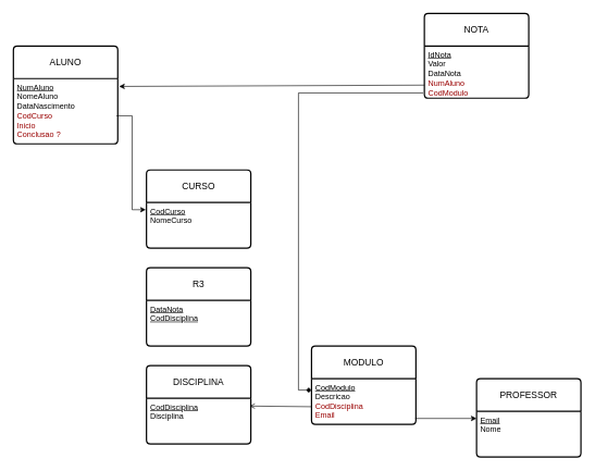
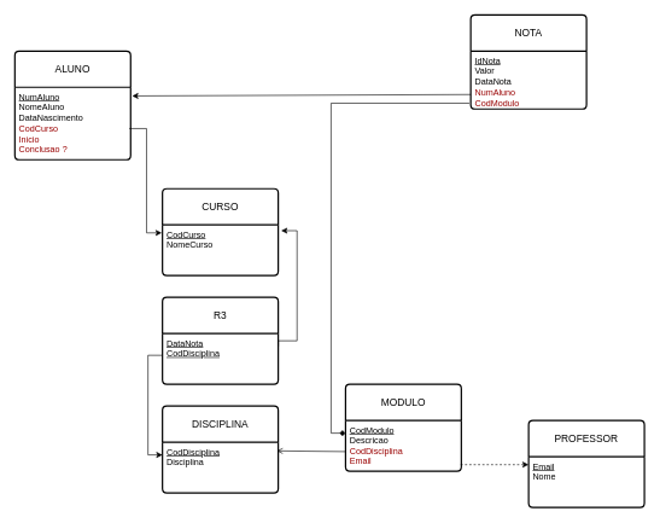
  <mxCell id="0" />
  <mxCell id="1" parent="0" />
  <mxCell id="2" value="ALUNO" style="swimlane;childLayout=stackLayout;horizontal=1;startSize=50;horizontalStack=0;rounded=1;fontSize=14;fontStyle=0;strokeWidth=2;resizeParent=0;resizeLast=1;shadow=0;dashed=0;align=center;arcSize=4;whiteSpace=wrap;html=1;" parent="1" vertex="1"><mxGeometry x="20" y="70" width="160" height="150" as="geometry" /></mxCell>
  <mxCell id="3" value="&lt;u&gt;NumAluno&lt;/u&gt;&lt;div&gt;NomeAluno&lt;/div&gt;&lt;div&gt;DataNascimento&lt;/div&gt;&lt;div&gt;&lt;font style=&quot;color: rgb(153, 0, 0);&quot;&gt;CodCurso&lt;/font&gt;&lt;/div&gt;&lt;div&gt;&lt;font style=&quot;color: rgb(153, 0, 0);&quot;&gt;Inicio&lt;/font&gt;&lt;/div&gt;&lt;div&gt;&lt;font style=&quot;color: rgb(153, 0, 0);&quot;&gt;Conclusao &lt;/font&gt;&lt;font style=&quot;color: rgb(153, 0, 0);&quot;&gt;?&lt;/font&gt;&lt;/div&gt;" style="align=left;strokeColor=none;fillColor=none;spacingLeft=4;spacingRight=4;fontSize=12;verticalAlign=top;resizable=0;rotatable=0;part=1;html=1;whiteSpace=wrap;" parent="2" vertex="1"><mxGeometry y="50" width="160" height="100" as="geometry" /></mxCell>
  <mxCell id="4" value="NOTA" style="swimlane;childLayout=stackLayout;horizontal=1;startSize=50;horizontalStack=0;rounded=1;fontSize=14;fontStyle=0;strokeWidth=2;resizeParent=0;resizeLast=1;shadow=0;dashed=0;align=center;arcSize=4;whiteSpace=wrap;html=1;" parent="1" vertex="1"><mxGeometry x="650" y="20" width="160" height="130" as="geometry" /></mxCell>
  <mxCell id="5" value="&lt;div&gt;&lt;u&gt;IdNota&lt;/u&gt;&lt;/div&gt;Valor&lt;div&gt;DataNota&lt;/div&gt;&lt;div&gt;&lt;font style=&quot;color: rgb(153, 0, 0);&quot;&gt;NumAluno&lt;/font&gt;&lt;/div&gt;&lt;div&gt;&lt;font color=&quot;#990000&quot;&gt;CodModulo&lt;/font&gt;&lt;/div&gt;" style="align=left;strokeColor=none;fillColor=none;spacingLeft=4;spacingRight=4;fontSize=12;verticalAlign=top;resizable=0;rotatable=0;part=1;html=1;whiteSpace=wrap;" parent="4" vertex="1"><mxGeometry y="50" width="160" height="80" as="geometry" /></mxCell>
  <mxCell id="6" value="PROFESSOR" style="swimlane;childLayout=stackLayout;horizontal=1;startSize=50;horizontalStack=0;rounded=1;fontSize=14;fontStyle=0;strokeWidth=2;resizeParent=0;resizeLast=1;shadow=0;dashed=0;align=center;arcSize=4;whiteSpace=wrap;html=1;" parent="1" vertex="1"><mxGeometry x="730" y="580" width="160" height="120" as="geometry" /></mxCell>
  <mxCell id="7" value="&lt;u&gt;Email&lt;/u&gt;&lt;div&gt;Nome&lt;/div&gt;" style="align=left;strokeColor=none;fillColor=none;spacingLeft=4;spacingRight=4;fontSize=12;verticalAlign=top;resizable=0;rotatable=0;part=1;html=1;whiteSpace=wrap;" parent="6" vertex="1"><mxGeometry y="50" width="160" height="70" as="geometry" /></mxCell>
  <mxCell id="8" value="CURSO" style="swimlane;childLayout=stackLayout;horizontal=1;startSize=50;horizontalStack=0;rounded=1;fontSize=14;fontStyle=0;strokeWidth=2;resizeParent=0;resizeLast=1;shadow=0;dashed=0;align=center;arcSize=4;whiteSpace=wrap;html=1;" parent="1" vertex="1"><mxGeometry x="224" y="260" width="160" height="120" as="geometry" /></mxCell>
  <mxCell id="9" value="&lt;u&gt;CodCurso&lt;/u&gt;&lt;div&gt;NomeCurso&lt;/div&gt;" style="align=left;strokeColor=none;fillColor=none;spacingLeft=4;spacingRight=4;fontSize=12;verticalAlign=top;resizable=0;rotatable=0;part=1;html=1;whiteSpace=wrap;" parent="8" vertex="1"><mxGeometry y="50" width="160" height="70" as="geometry" /></mxCell>
  <mxCell id="10" value="DISCIPLINA" style="swimlane;childLayout=stackLayout;horizontal=1;startSize=50;horizontalStack=0;rounded=1;fontSize=14;fontStyle=0;strokeWidth=2;resizeParent=0;resizeLast=1;shadow=0;dashed=0;align=center;arcSize=4;whiteSpace=wrap;html=1;" parent="1" vertex="1"><mxGeometry x="224" y="560" width="160" height="120" as="geometry" /></mxCell>
  <mxCell id="11" value="&lt;u&gt;CodDisciplina&lt;/u&gt;&lt;div&gt;Disciplina&lt;/div&gt;" style="align=left;strokeColor=none;fillColor=none;spacingLeft=4;spacingRight=4;fontSize=12;verticalAlign=top;resizable=0;rotatable=0;part=1;html=1;whiteSpace=wrap;" parent="10" vertex="1"><mxGeometry y="50" width="160" height="70" as="geometry" /></mxCell>
  <mxCell id="12" value="MODULO" style="swimlane;childLayout=stackLayout;horizontal=1;startSize=50;horizontalStack=0;rounded=1;fontSize=14;fontStyle=0;strokeWidth=2;resizeParent=0;resizeLast=1;shadow=0;dashed=0;align=center;arcSize=4;whiteSpace=wrap;html=1;" parent="1" vertex="1"><mxGeometry x="477" y="530" width="160" height="120" as="geometry" /></mxCell>
  <mxCell id="13" value="&lt;u&gt;CodModulo&lt;/u&gt;&lt;div&gt;Descricao&lt;/div&gt;&lt;div&gt;&lt;font style=&quot;color: rgb(153, 0, 0);&quot;&gt;CodDisciplina&lt;/font&gt;&lt;/div&gt;&lt;div&gt;&lt;font color=&quot;#990000&quot;&gt;Email&lt;/font&gt;&lt;/div&gt;" style="align=left;strokeColor=none;fillColor=none;spacingLeft=4;spacingRight=4;fontSize=12;verticalAlign=top;resizable=0;rotatable=0;part=1;html=1;whiteSpace=wrap;" parent="12" vertex="1"><mxGeometry y="50" width="160" height="70" as="geometry" /></mxCell>
- <mxCell id="14" value="" style="endArrow=classic;html=1;rounded=0;exitX=0.994;exitY=0.871;exitDx=0;exitDy=0;exitPerimeter=0;entryX=0;entryY=0.157;entryDx=0;entryDy=0;entryPerimeter=0;edgeStyle=orthogonalEdgeStyle;" edge="1" parent="1" source="13" target="7"><mxGeometry width="50" height="50" relative="1" as="geometry"><mxPoint x="350" y="410" as="sourcePoint" /><mxPoint x="400" y="360" as="targetPoint" /></mxGeometry></mxCell>
+ <mxCell id="14" value="" style="endArrow=classic;html=1;rounded=0;exitX=0.994;exitY=0.871;exitDx=0;exitDy=0;exitPerimeter=0;entryX=0;entryY=0.157;entryDx=0;entryDy=0;entryPerimeter=0;edgeStyle=orthogonalEdgeStyle;dashed=1;" edge="1" parent="1" source="13" target="7"><mxGeometry width="50" height="50" relative="1" as="geometry"><mxPoint x="350" y="410" as="sourcePoint" /><mxPoint x="400" y="360" as="targetPoint" /></mxGeometry></mxCell>
  <mxCell id="15" value="R3" style="swimlane;childLayout=stackLayout;horizontal=1;startSize=50;horizontalStack=0;rounded=1;fontSize=14;fontStyle=0;strokeWidth=2;resizeParent=0;resizeLast=1;shadow=0;dashed=0;align=center;arcSize=4;whiteSpace=wrap;html=1;" vertex="1" parent="1"><mxGeometry x="224" y="410" width="160" height="120" as="geometry" /></mxCell>
  <mxCell id="16" value="&lt;u&gt;DataNota&lt;/u&gt;&lt;div&gt;&lt;u&gt;CodDisciplina&lt;/u&gt;&lt;/div&gt;" style="align=left;strokeColor=none;fillColor=none;spacingLeft=4;spacingRight=4;fontSize=12;verticalAlign=top;resizable=0;rotatable=0;part=1;html=1;whiteSpace=wrap;" vertex="1" parent="15"><mxGeometry y="50" width="160" height="70" as="geometry" /></mxCell>
  <mxCell id="17" style="edgeStyle=orthogonalEdgeStyle;rounded=0;orthogonalLoop=1;jettySize=auto;html=1;entryX=-0.006;entryY=0.157;entryDx=0;entryDy=0;entryPerimeter=0;exitX=0.988;exitY=0.57;exitDx=0;exitDy=0;exitPerimeter=0;" edge="1" parent="1" source="3" target="9"><mxGeometry relative="1" as="geometry" /></mxCell>
  <mxCell id="18" style="edgeStyle=orthogonalEdgeStyle;rounded=0;orthogonalLoop=1;jettySize=auto;html=1;entryX=0;entryY=0.25;entryDx=0;entryDy=0;exitX=-0.012;exitY=0.9;exitDx=0;exitDy=0;exitPerimeter=0;endArrow=diamond;" edge="1" parent="1" source="5" target="13"><mxGeometry relative="1" as="geometry" /></mxCell>
+ <mxCell id="19" style="edgeStyle=orthogonalEdgeStyle;rounded=0;orthogonalLoop=1;jettySize=auto;html=1;entryX=1.025;entryY=0.114;entryDx=0;entryDy=0;entryPerimeter=0;exitX=1;exitY=0.25;exitDx=0;exitDy=0;" edge="1" parent="1" source="16" target="9"><mxGeometry relative="1" as="geometry"><Array as="points"><mxPoint x="384" y="470" /><mxPoint x="410" y="470" /><mxPoint x="410" y="318" /></Array></mxGeometry></mxCell>
+ <mxCell id="20" style="edgeStyle=orthogonalEdgeStyle;rounded=0;orthogonalLoop=1;jettySize=auto;html=1;entryX=0;entryY=0.25;entryDx=0;entryDy=0;exitX=0;exitY=0.429;exitDx=0;exitDy=0;exitPerimeter=0;" edge="1" parent="1" source="16" target="11"><mxGeometry relative="1" as="geometry" /></mxCell>
  <mxCell id="21" value="" style="endArrow=open;html=1;rounded=0;exitX=0;exitY=0.614;exitDx=0;exitDy=0;exitPerimeter=0;entryX=0.988;entryY=0.171;entryDx=0;entryDy=0;entryPerimeter=0;" edge="1" parent="1" source="13" target="11"><mxGeometry width="50" height="50" relative="1" as="geometry"><mxPoint x="360" y="420" as="sourcePoint" /><mxPoint x="410" y="370" as="targetPoint" /></mxGeometry></mxCell>
  <mxCell id="22" value="" style="endArrow=classic;html=1;rounded=0;entryX=1.013;entryY=0.12;entryDx=0;entryDy=0;entryPerimeter=0;exitX=0;exitY=0.75;exitDx=0;exitDy=0;" edge="1" parent="1" source="5" target="3"><mxGeometry width="50" height="50" relative="1" as="geometry"><mxPoint x="360" y="420" as="sourcePoint" /><mxPoint x="410" y="370" as="targetPoint" /></mxGeometry></mxCell>
